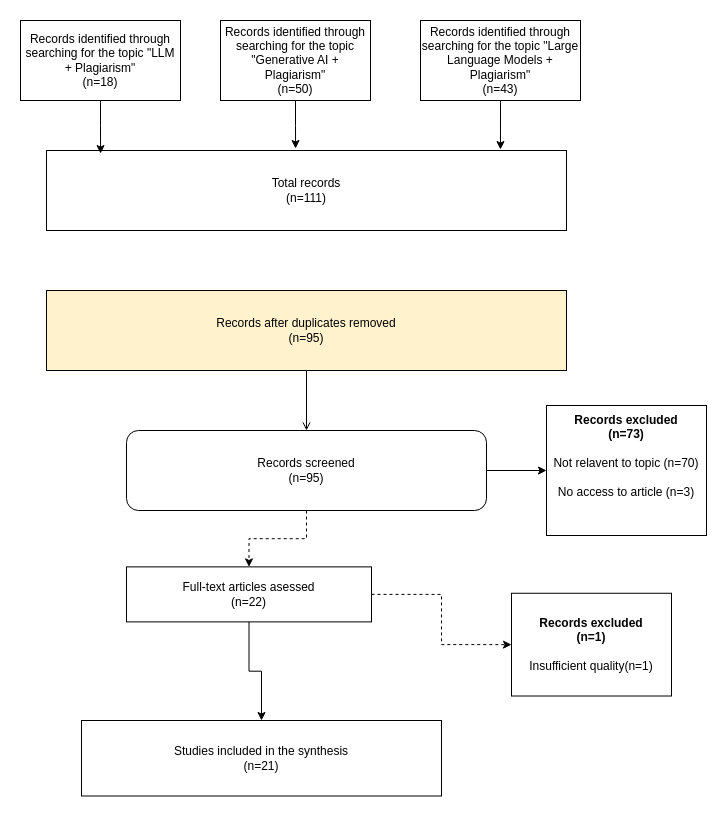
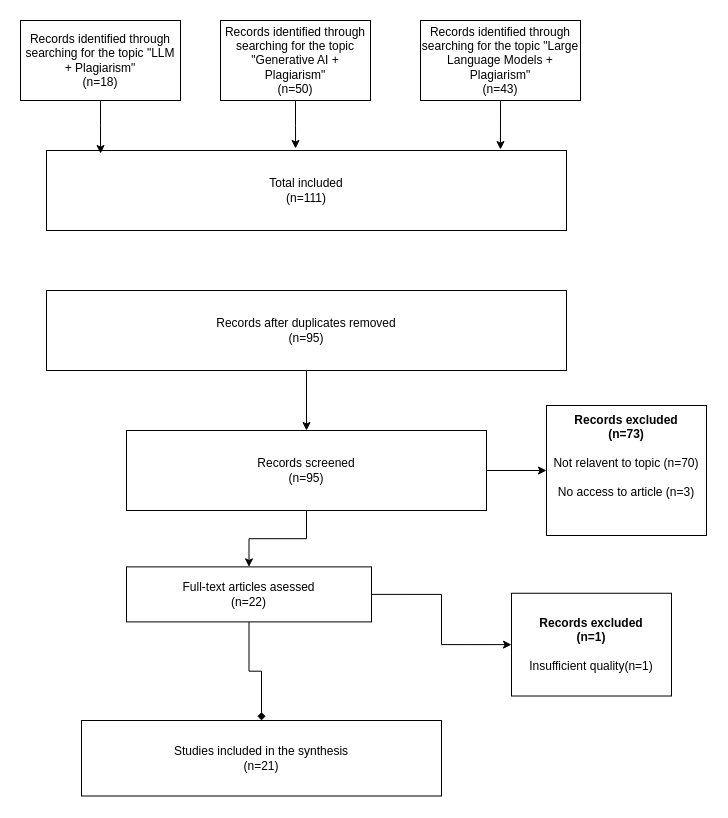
  <mxCell id="0" />
  <mxCell id="1" parent="0" />
  <mxCell id="2" value="&lt;div&gt;Records identified through searching for the topic &quot;LLM + &lt;span&gt;&lt;span&gt;&lt;span&gt;Plagiarism&lt;/span&gt;&lt;/span&gt;&lt;/span&gt;&quot; &lt;/div&gt;(n=18)" style="rounded=0;whiteSpace=wrap;html=1;" parent="1" vertex="1"><mxGeometry x="20" y="20" width="160" height="80" as="geometry" /></mxCell>
  <mxCell id="3" value="&lt;div&gt;Records identified through searching for the topic &quot;G&lt;span&gt;&lt;span&gt;&lt;span&gt;enerative AI&lt;/span&gt;&lt;/span&gt;&lt;/span&gt; + &lt;span&gt;&lt;span&gt;&lt;span&gt;Plagiarism&lt;/span&gt;&lt;/span&gt;&lt;/span&gt;&quot;&lt;/div&gt;(n=50)" style="rounded=0;whiteSpace=wrap;html=1;" parent="1" vertex="1"><mxGeometry x="220" y="20" width="150" height="80" as="geometry" /></mxCell>
  <mxCell id="4" value="&lt;div&gt;Records identified through searching for the topic &quot;&lt;span&gt;&lt;span&gt;&lt;span&gt;Large Language Models&lt;/span&gt;&lt;/span&gt;&lt;/span&gt; + &lt;span&gt;&lt;span&gt;&lt;span&gt;Plagiarism&lt;/span&gt;&lt;/span&gt;&lt;/span&gt;&quot;&lt;/div&gt;(n=43)" style="rounded=0;whiteSpace=wrap;html=1;" parent="1" vertex="1"><mxGeometry x="420" y="20" width="160" height="80" as="geometry" /></mxCell>
- <mxCell id="5" style="edgeStyle=orthogonalEdgeStyle;rounded=0;orthogonalLoop=1;jettySize=auto;html=1;exitX=0.5;exitY=1;exitDx=0;exitDy=0;entryX=0.5;entryY=0;entryDx=0;entryDy=0;endArrow=open;" parent="1" source="6" target="9" edge="1"><mxGeometry relative="1" as="geometry" /></mxCell>
- <mxCell id="6" value="&lt;div&gt;Records after duplicates removed&lt;/div&gt;&lt;div&gt;(n=95)&lt;br&gt;&lt;/div&gt;" style="rounded=0;whiteSpace=wrap;html=1;fillColor=#fff2cc;" parent="1" vertex="1"><mxGeometry x="46" y="290" width="520" height="80" as="geometry" /></mxCell>
- <mxCell id="7" style="edgeStyle=orthogonalEdgeStyle;rounded=0;orthogonalLoop=1;jettySize=auto;html=1;exitX=0.5;exitY=1;exitDx=0;exitDy=0;entryX=0.5;entryY=0;entryDx=0;entryDy=0;dashed=1;" parent="1" source="9" target="12" edge="1"><mxGeometry relative="1" as="geometry" /></mxCell>
+ <mxCell id="5" style="edgeStyle=orthogonalEdgeStyle;rounded=0;orthogonalLoop=1;jettySize=auto;html=1;exitX=0.5;exitY=1;exitDx=0;exitDy=0;entryX=0.5;entryY=0;entryDx=0;entryDy=0;" parent="1" source="6" target="9" edge="1"><mxGeometry relative="1" as="geometry" /></mxCell>
+ <mxCell id="6" value="&lt;div&gt;Records after duplicates removed&lt;/div&gt;&lt;div&gt;(n=95)&lt;br&gt;&lt;/div&gt;" style="rounded=0;whiteSpace=wrap;html=1;" parent="1" vertex="1"><mxGeometry x="46" y="290" width="520" height="80" as="geometry" /></mxCell>
+ <mxCell id="7" style="edgeStyle=orthogonalEdgeStyle;rounded=0;orthogonalLoop=1;jettySize=auto;html=1;exitX=0.5;exitY=1;exitDx=0;exitDy=0;entryX=0.5;entryY=0;entryDx=0;entryDy=0;" parent="1" source="9" target="12" edge="1"><mxGeometry relative="1" as="geometry" /></mxCell>
  <mxCell id="8" style="edgeStyle=orthogonalEdgeStyle;rounded=0;orthogonalLoop=1;jettySize=auto;html=1;exitX=1;exitY=0.5;exitDx=0;exitDy=0;entryX=0;entryY=0.5;entryDx=0;entryDy=0;" parent="1" source="9" target="13" edge="1"><mxGeometry relative="1" as="geometry" /></mxCell>
- <mxCell id="9" value="&lt;div&gt;Records screened&lt;/div&gt;&lt;div&gt;(n=95)&lt;br&gt;&lt;/div&gt;" style="whiteSpace=wrap;html=1;rounded=1;" parent="1" vertex="1"><mxGeometry x="126" y="430" width="360" height="80" as="geometry" /></mxCell>
- <mxCell id="10" style="edgeStyle=orthogonalEdgeStyle;rounded=0;orthogonalLoop=1;jettySize=auto;html=1;exitX=0.5;exitY=1;exitDx=0;exitDy=0;entryX=0.5;entryY=0;entryDx=0;entryDy=0;" parent="1" source="12" target="14" edge="1"><mxGeometry relative="1" as="geometry" /></mxCell>
- <mxCell id="11" style="edgeStyle=orthogonalEdgeStyle;rounded=0;orthogonalLoop=1;jettySize=auto;html=1;exitX=1;exitY=0.5;exitDx=0;exitDy=0;entryX=0;entryY=0.5;entryDx=0;entryDy=0;dashed=1;" parent="1" source="12" target="19" edge="1"><mxGeometry relative="1" as="geometry" /></mxCell>
+ <mxCell id="9" value="&lt;div&gt;Records screened&lt;/div&gt;&lt;div&gt;(n=95)&lt;br&gt;&lt;/div&gt;" style="rounded=0;whiteSpace=wrap;html=1;" parent="1" vertex="1"><mxGeometry x="126" y="430" width="360" height="80" as="geometry" /></mxCell>
+ <mxCell id="10" style="edgeStyle=orthogonalEdgeStyle;rounded=0;orthogonalLoop=1;jettySize=auto;html=1;exitX=0.5;exitY=1;exitDx=0;exitDy=0;entryX=0.5;entryY=0;entryDx=0;entryDy=0;endArrow=diamond;" parent="1" source="12" target="14" edge="1"><mxGeometry relative="1" as="geometry" /></mxCell>
+ <mxCell id="11" style="edgeStyle=orthogonalEdgeStyle;rounded=0;orthogonalLoop=1;jettySize=auto;html=1;exitX=1;exitY=0.5;exitDx=0;exitDy=0;entryX=0;entryY=0.5;entryDx=0;entryDy=0;" parent="1" source="12" target="19" edge="1"><mxGeometry relative="1" as="geometry" /></mxCell>
  <mxCell id="12" value="&lt;div&gt;Full-text articles asessed&lt;/div&gt;&lt;div&gt;(n=22)&lt;br&gt;&lt;/div&gt;" style="rounded=0;whiteSpace=wrap;html=1;" parent="1" vertex="1"><mxGeometry x="126" y="566.38" width="245" height="55" as="geometry" /></mxCell>
  <mxCell id="13" value="&lt;div&gt;&lt;b&gt;Records excluded&lt;/b&gt;&lt;/div&gt;&lt;div&gt;&lt;b&gt;(n=73)&lt;/b&gt;&lt;/div&gt;&lt;div&gt;&lt;b&gt;&lt;br&gt;&lt;/b&gt;&lt;/div&gt;&lt;div&gt;Not relavent to topic (n=70)&lt;/div&gt;&lt;div&gt;&lt;br&gt;&lt;/div&gt;&lt;div&gt;No access to article (n=3)&lt;br&gt;&lt;/div&gt;&lt;div&gt;&lt;br&gt;&lt;/div&gt;&lt;div&gt;&lt;br&gt;&lt;/div&gt;" style="rounded=0;whiteSpace=wrap;html=1;" parent="1" vertex="1"><mxGeometry x="546" y="405" width="160" height="130" as="geometry" /></mxCell>
  <mxCell id="14" value="&lt;div&gt;Studies included in the synthesis&lt;br&gt;&lt;/div&gt;&lt;div&gt;(n=21)&lt;br&gt;&lt;/div&gt;" style="rounded=0;whiteSpace=wrap;html=1;" parent="1" vertex="1"><mxGeometry x="81" y="720" width="360" height="75.5" as="geometry" /></mxCell>
- <mxCell id="15" value="&lt;div&gt;Total records&lt;/div&gt;&lt;div&gt;(n=111)&lt;br&gt;&lt;/div&gt;" style="rounded=0;whiteSpace=wrap;html=1;" parent="1" vertex="1"><mxGeometry x="46" y="150" width="520" height="80" as="geometry" /></mxCell>
+ <mxCell id="15" value="&lt;div&gt;Total included&lt;/div&gt;&lt;div&gt;(n=111)&lt;br&gt;&lt;/div&gt;" style="rounded=0;whiteSpace=wrap;html=1;" parent="1" vertex="1"><mxGeometry x="46" y="150" width="520" height="80" as="geometry" /></mxCell>
  <mxCell id="16" style="edgeStyle=orthogonalEdgeStyle;rounded=0;orthogonalLoop=1;jettySize=auto;html=1;exitX=0.5;exitY=1;exitDx=0;exitDy=0;entryX=0.104;entryY=0.038;entryDx=0;entryDy=0;entryPerimeter=0;" parent="1" source="2" target="15" edge="1"><mxGeometry relative="1" as="geometry" /></mxCell>
  <mxCell id="17" style="edgeStyle=orthogonalEdgeStyle;rounded=0;orthogonalLoop=1;jettySize=auto;html=1;exitX=0.5;exitY=1;exitDx=0;exitDy=0;entryX=0.479;entryY=-0.025;entryDx=0;entryDy=0;entryPerimeter=0;" parent="1" source="3" target="15" edge="1"><mxGeometry relative="1" as="geometry" /></mxCell>
  <mxCell id="18" style="edgeStyle=orthogonalEdgeStyle;rounded=0;orthogonalLoop=1;jettySize=auto;html=1;exitX=0.5;exitY=1;exitDx=0;exitDy=0;entryX=0.873;entryY=-0.012;entryDx=0;entryDy=0;entryPerimeter=0;" parent="1" source="4" target="15" edge="1"><mxGeometry relative="1" as="geometry" /></mxCell>
  <mxCell id="19" value="&lt;div&gt;&lt;b&gt;Records excluded&lt;/b&gt;&lt;/div&gt;&lt;div&gt;&lt;b&gt;(n=1)&lt;/b&gt;&lt;/div&gt;&lt;div&gt;&lt;b&gt;&lt;br&gt;&lt;/b&gt;&lt;/div&gt;&lt;div&gt;Insufficient quality(n=1)&lt;/div&gt;" style="rounded=0;whiteSpace=wrap;html=1;" parent="1" vertex="1"><mxGeometry x="511" y="592.76" width="160" height="102.75" as="geometry" /></mxCell>
